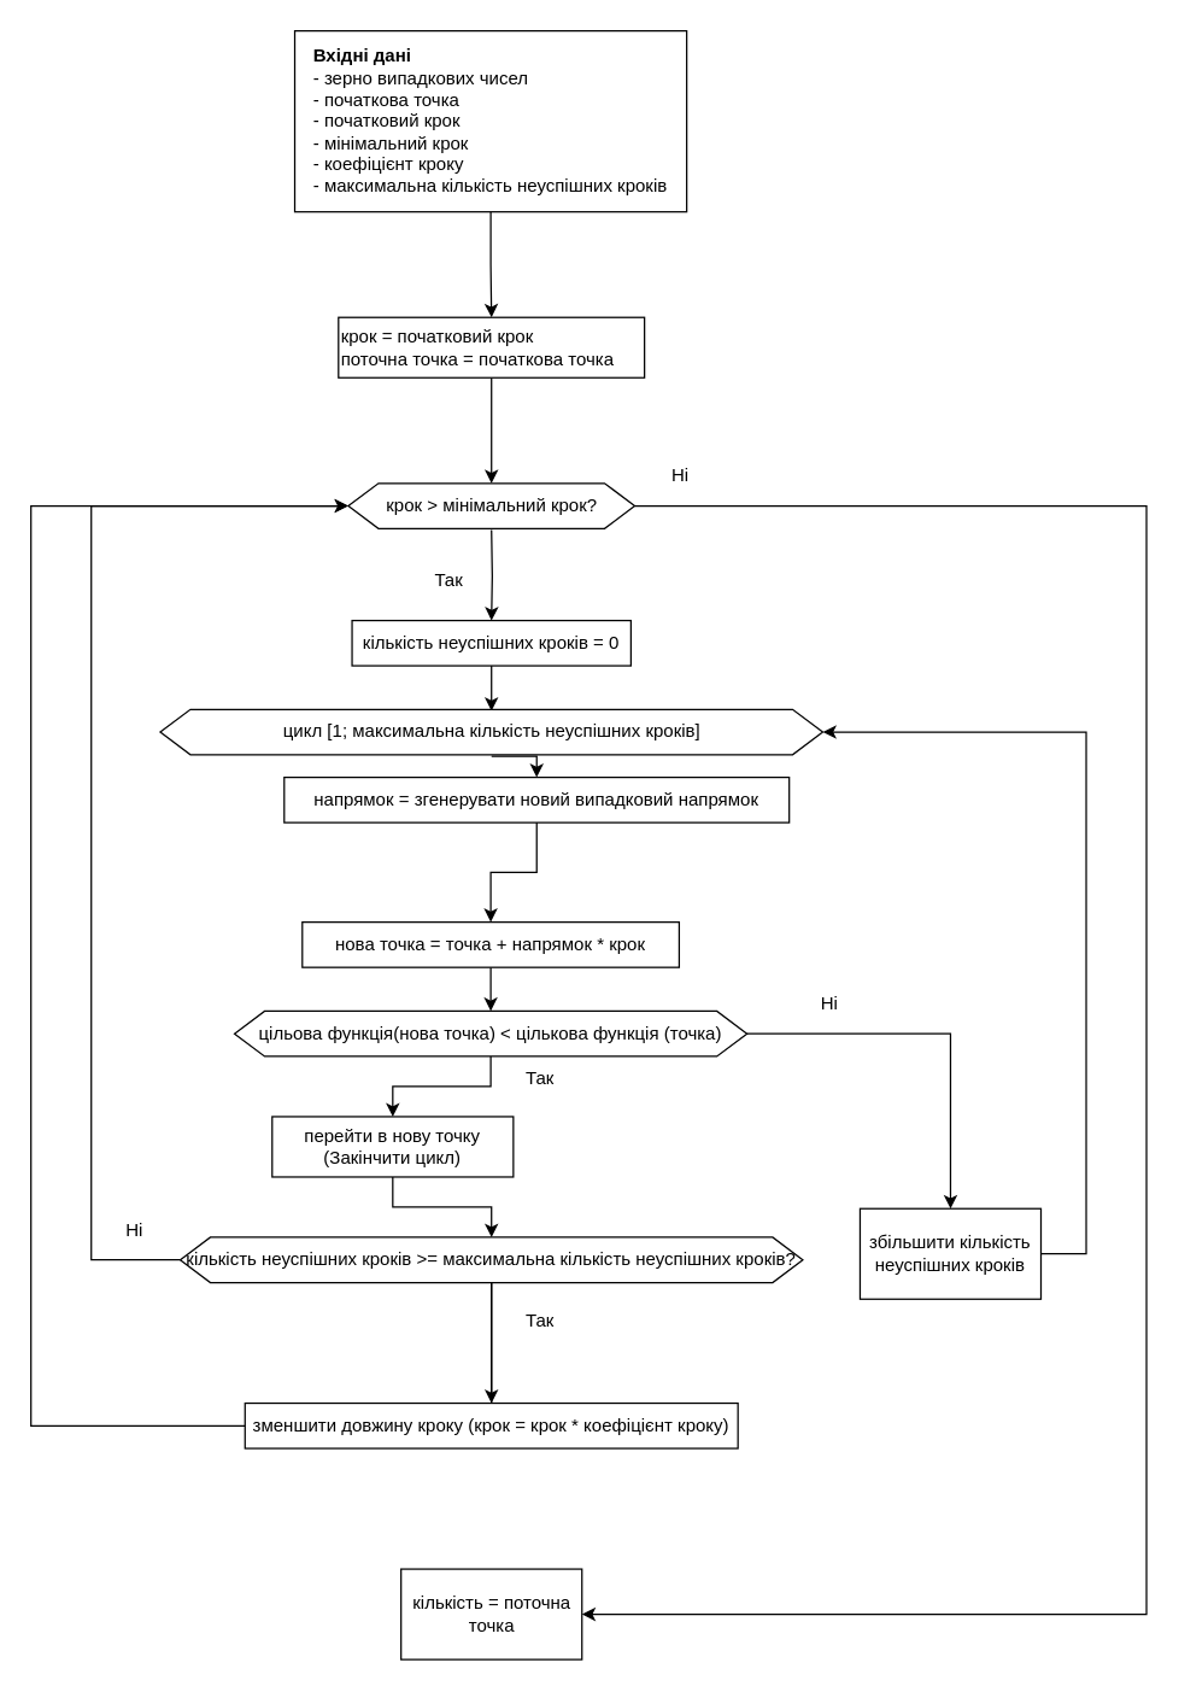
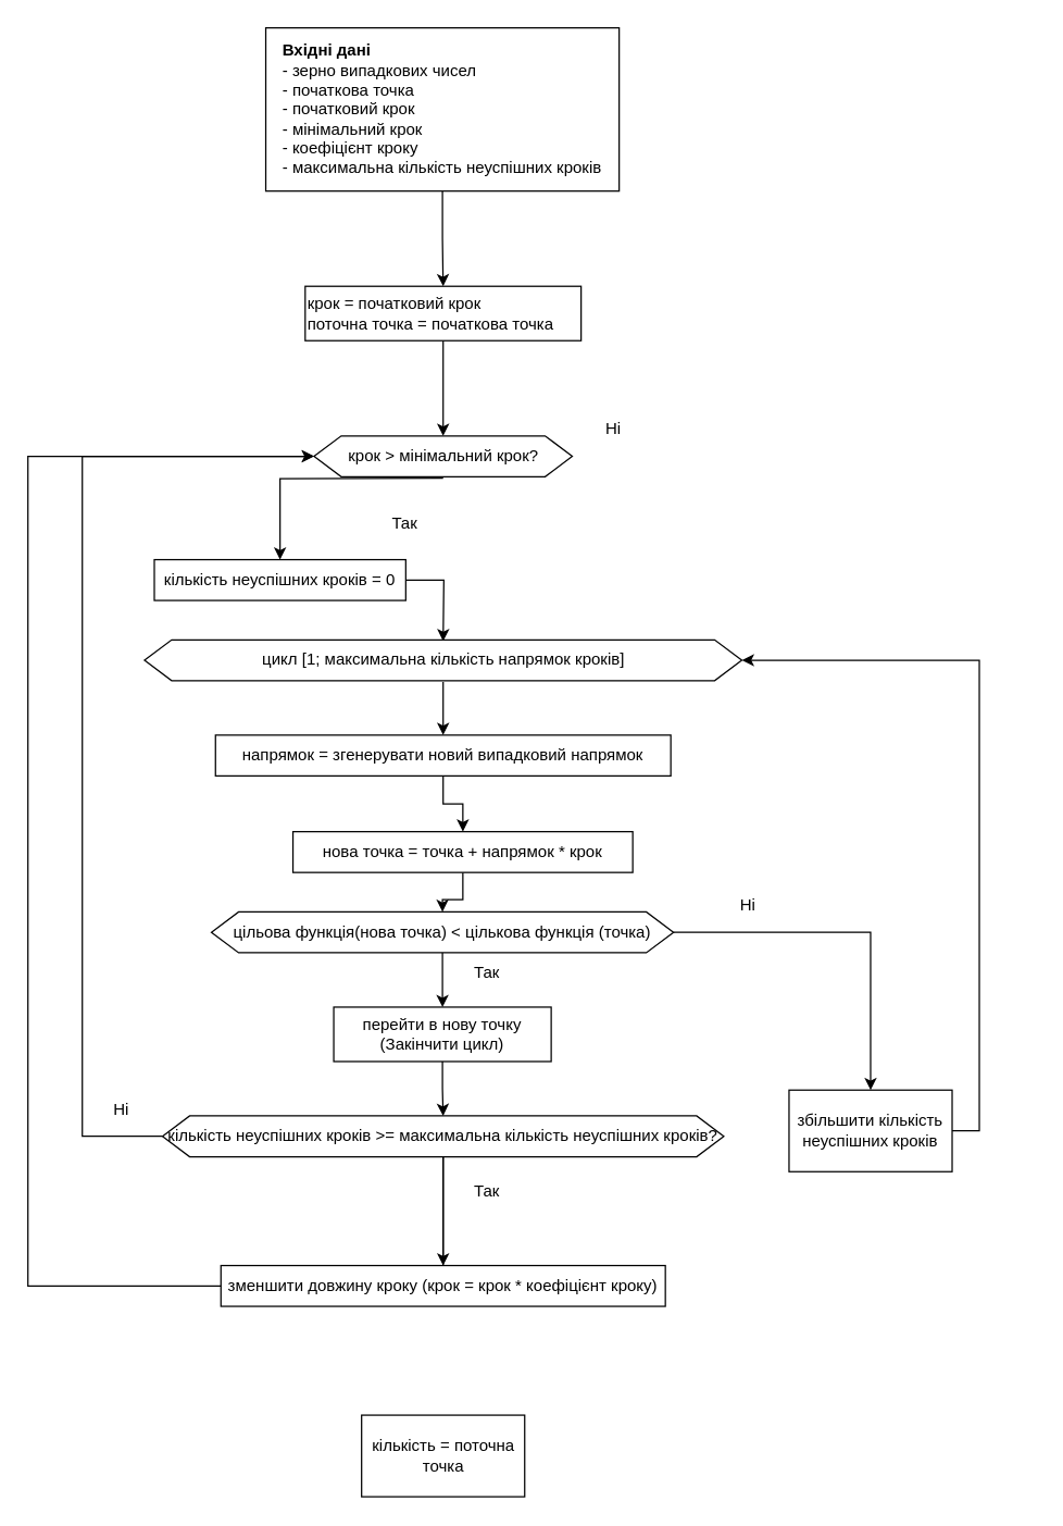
  <mxCell id="0" />
  <mxCell id="1" parent="0" />
  <mxCell id="2" style="edgeStyle=orthogonalEdgeStyle;rounded=0;orthogonalLoop=1;jettySize=auto;html=1;entryX=0.5;entryY=0;entryDx=0;entryDy=0;" edge="1" parent="1" source="3" target="5"><mxGeometry relative="1" as="geometry" /></mxCell>
  <mxCell id="3" value="&lt;div style=&quot;text-align: justify;&quot;&gt;&lt;span style=&quot;background-color: initial;&quot;&gt;&lt;b&gt;Вхідні дані&lt;/b&gt;&lt;/span&gt;&lt;/div&gt;&lt;div style=&quot;text-align: justify;&quot;&gt;&lt;span style=&quot;background-color: initial;&quot;&gt;- зерно випадкових чисел&lt;/span&gt;&lt;/div&gt;&lt;div style=&quot;text-align: justify;&quot;&gt;- початкова точка&lt;/div&gt;&lt;div style=&quot;text-align: justify;&quot;&gt;- початковий крок&amp;nbsp;&lt;/div&gt;&lt;div style=&quot;text-align: justify;&quot;&gt;- мінімальний крок&lt;/div&gt;&lt;div style=&quot;text-align: justify;&quot;&gt;- коефіцієнт кроку&lt;/div&gt;&lt;div style=&quot;text-align: justify;&quot;&gt;- максимальна кількість неуспішних кроків&lt;/div&gt;" style="rounded=0;whiteSpace=wrap;html=1;" vertex="1" parent="1"><mxGeometry x="195" y="20" width="260" height="120" as="geometry" /></mxCell>
  <mxCell id="4" style="edgeStyle=orthogonalEdgeStyle;rounded=0;orthogonalLoop=1;jettySize=auto;html=1;entryX=0.5;entryY=0;entryDx=0;entryDy=0;" edge="1" parent="1" source="5"><mxGeometry relative="1" as="geometry"><mxPoint x="325.5" y="320" as="targetPoint" /></mxGeometry></mxCell>
  <mxCell id="5" value="&lt;blockquote style=&quot;margin: 0 0 0 40px; border: none; padding: 0px;&quot;&gt;&lt;/blockquote&gt;&lt;span style=&quot;background-color: initial;&quot;&gt;&lt;div style=&quot;&quot;&gt;&lt;span style=&quot;background-color: initial;&quot;&gt;крок = початковий крок&lt;/span&gt;&lt;/div&gt;&lt;/span&gt;&lt;div style=&quot;&quot;&gt;поточна точка = початкова точка&lt;/div&gt;" style="rounded=0;whiteSpace=wrap;html=1;align=left;" vertex="1" parent="1"><mxGeometry x="224" y="210" width="203" height="40" as="geometry" /></mxCell>
  <mxCell id="6" style="edgeStyle=orthogonalEdgeStyle;rounded=0;orthogonalLoop=1;jettySize=auto;html=1;entryX=0.5;entryY=0;entryDx=0;entryDy=0;" edge="1" parent="1" target="8"><mxGeometry relative="1" as="geometry"><mxPoint x="325.5" y="351" as="sourcePoint" /></mxGeometry></mxCell>
  <mxCell id="7" style="edgeStyle=orthogonalEdgeStyle;rounded=0;orthogonalLoop=1;jettySize=auto;html=1;" edge="1" parent="1" source="8"><mxGeometry relative="1" as="geometry"><mxPoint x="325.5" y="471" as="targetPoint" /></mxGeometry></mxCell>
- <mxCell id="8" value="кількість неуспішних кроків = 0" style="rounded=0;whiteSpace=wrap;html=1;" vertex="1" parent="1"><mxGeometry x="233" y="411" width="185" height="30" as="geometry" /></mxCell>
+ <mxCell id="8" value="кількість неуспішних кроків = 0" style="rounded=0;whiteSpace=wrap;html=1;" vertex="1" parent="1"><mxGeometry x="113" y="411" width="185" height="30" as="geometry" /></mxCell>
  <mxCell id="9" value="Так" style="text;html=1;align=center;verticalAlign=middle;whiteSpace=wrap;rounded=0;" vertex="1" parent="1"><mxGeometry x="280" y="370" width="35" height="30" as="geometry" /></mxCell>
  <mxCell id="10" style="edgeStyle=orthogonalEdgeStyle;rounded=0;orthogonalLoop=1;jettySize=auto;html=1;entryX=0.5;entryY=0;entryDx=0;entryDy=0;" edge="1" parent="1" source="11" target="13"><mxGeometry relative="1" as="geometry" /></mxCell>
- <mxCell id="11" value="напрямок = згенерувати новий випадковий напрямок" style="rounded=0;whiteSpace=wrap;html=1;" vertex="1" parent="1"><mxGeometry x="188" y="515" width="335" height="30" as="geometry" /></mxCell>
+ <mxCell id="11" value="напрямок = згенерувати новий випадковий напрямок" style="rounded=0;whiteSpace=wrap;html=1;" vertex="1" parent="1"><mxGeometry x="158" y="540" width="335" height="30" as="geometry" /></mxCell>
  <mxCell id="12" style="edgeStyle=orthogonalEdgeStyle;rounded=0;orthogonalLoop=1;jettySize=auto;html=1;entryX=0.5;entryY=0;entryDx=0;entryDy=0;" edge="1" parent="1" source="13" target="31"><mxGeometry relative="1" as="geometry" /></mxCell>
- <mxCell id="13" value="нова точка = точка + напрямок * крок" style="rounded=0;whiteSpace=wrap;html=1;" vertex="1" parent="1"><mxGeometry x="200" y="611" width="250" height="30" as="geometry" /></mxCell>
+ <mxCell id="13" value="нова точка = точка + напрямок * крок" style="rounded=0;whiteSpace=wrap;html=1;" vertex="1" parent="1"><mxGeometry x="215" y="611" width="250" height="30" as="geometry" /></mxCell>
  <mxCell id="14" style="edgeStyle=orthogonalEdgeStyle;rounded=0;orthogonalLoop=1;jettySize=auto;html=1;entryX=0.5;entryY=0;entryDx=0;entryDy=0;exitX=1;exitY=0.5;exitDx=0;exitDy=0;" edge="1" parent="1" source="31" target="16"><mxGeometry relative="1" as="geometry"><mxPoint x="558" y="721" as="sourcePoint" /></mxGeometry></mxCell>
  <mxCell id="15" style="edgeStyle=orthogonalEdgeStyle;rounded=0;orthogonalLoop=1;jettySize=auto;html=1;entryX=1;entryY=0.5;entryDx=0;entryDy=0;" edge="1" parent="1" source="16" target="24"><mxGeometry relative="1" as="geometry"><Array as="points"><mxPoint x="720" y="831" /><mxPoint x="720" y="485" /></Array></mxGeometry></mxCell>
- <mxCell id="16" value="збільшити кількість неуспішних кроків" style="rounded=0;whiteSpace=wrap;html=1;" vertex="1" parent="1"><mxGeometry x="570" y="801" width="120" height="60" as="geometry" /></mxCell>
+ <mxCell id="16" value="збільшити кількість неуспішних кроків" style="rounded=0;whiteSpace=wrap;html=1;" vertex="1" parent="1"><mxGeometry x="580" y="801" width="120" height="60" as="geometry" /></mxCell>
  <mxCell id="17" value="Ні" style="text;html=1;align=center;verticalAlign=middle;whiteSpace=wrap;rounded=0;" vertex="1" parent="1"><mxGeometry x="520" y="650" width="60" height="30" as="geometry" /></mxCell>
  <mxCell id="18" style="edgeStyle=orthogonalEdgeStyle;rounded=0;orthogonalLoop=1;jettySize=auto;html=1;entryX=0.5;entryY=0;entryDx=0;entryDy=0;" edge="1" parent="1" source="19" target="28"><mxGeometry relative="1" as="geometry" /></mxCell>
- <mxCell id="19" value="перейти в нову точку&lt;div&gt;(Закінчити цикл)&lt;/div&gt;" style="rounded=0;whiteSpace=wrap;html=1;" vertex="1" parent="1"><mxGeometry x="180" y="740" width="160" height="40" as="geometry" /></mxCell>
+ <mxCell id="19" value="перейти в нову точку&lt;div&gt;(Закінчити цикл)&lt;/div&gt;" style="rounded=0;whiteSpace=wrap;html=1;" vertex="1" parent="1"><mxGeometry x="245" y="740" width="160" height="40" as="geometry" /></mxCell>
  <mxCell id="20" value="Так" style="text;html=1;align=center;verticalAlign=middle;whiteSpace=wrap;rounded=0;" vertex="1" parent="1"><mxGeometry x="327.5" y="700" width="60" height="30" as="geometry" /></mxCell>
  <mxCell id="21" style="edgeStyle=orthogonalEdgeStyle;rounded=0;orthogonalLoop=1;jettySize=auto;html=1;entryX=0.5;entryY=0;entryDx=0;entryDy=0;" edge="1" parent="1" target="11"><mxGeometry relative="1" as="geometry"><mxPoint x="325.5" y="501" as="sourcePoint" /></mxGeometry></mxCell>
- <mxCell id="22" style="edgeStyle=orthogonalEdgeStyle;rounded=0;orthogonalLoop=1;jettySize=auto;html=1;entryX=1;entryY=0.5;entryDx=0;entryDy=0;" edge="1" parent="1" source="23" target="34"><mxGeometry relative="1" as="geometry"><Array as="points"><mxPoint x="760" y="335" /><mxPoint x="760" y="1070" /></Array></mxGeometry></mxCell>
  <mxCell id="23" value="крок &amp;gt; мінімальний крок?" style="shape=hexagon;perimeter=hexagonPerimeter2;whiteSpace=wrap;html=1;fixedSize=1;" vertex="1" parent="1"><mxGeometry x="230.5" y="320" width="190" height="30" as="geometry" /></mxCell>
- <mxCell id="24" value="цикл [1; максимальна кількість неуспішних кроків]" style="shape=hexagon;perimeter=hexagonPerimeter2;whiteSpace=wrap;html=1;fixedSize=1;" vertex="1" parent="1"><mxGeometry x="105.75" y="470" width="439.5" height="30" as="geometry" /></mxCell>
+ <mxCell id="24" value="цикл [1; максимальна кількість напрямок кроків]" style="shape=hexagon;perimeter=hexagonPerimeter2;whiteSpace=wrap;html=1;fixedSize=1;" vertex="1" parent="1"><mxGeometry x="105.75" y="470" width="439.5" height="30" as="geometry" /></mxCell>
  <mxCell id="25" style="edgeStyle=orthogonalEdgeStyle;rounded=0;orthogonalLoop=1;jettySize=auto;html=1;entryX=0;entryY=0.5;entryDx=0;entryDy=0;" edge="1" parent="1" source="28" target="23"><mxGeometry relative="1" as="geometry"><Array as="points"><mxPoint x="326" y="945" /><mxPoint x="20" y="945" /><mxPoint x="20" y="335" /></Array></mxGeometry></mxCell>
  <mxCell id="26" style="edgeStyle=orthogonalEdgeStyle;rounded=0;orthogonalLoop=1;jettySize=auto;html=1;entryX=0.5;entryY=0;entryDx=0;entryDy=0;" edge="1" parent="1" source="28" target="29"><mxGeometry relative="1" as="geometry" /></mxCell>
  <mxCell id="27" style="edgeStyle=orthogonalEdgeStyle;rounded=0;orthogonalLoop=1;jettySize=auto;html=1;entryX=0;entryY=0.5;entryDx=0;entryDy=0;" edge="1" parent="1" source="28" target="23"><mxGeometry relative="1" as="geometry"><Array as="points"><mxPoint x="60" y="835" /><mxPoint x="60" y="335" /></Array></mxGeometry></mxCell>
  <mxCell id="28" value="кількість неуспішних кроків &amp;gt;= максимальна кількість неуспішних кроків?" style="shape=hexagon;perimeter=hexagonPerimeter2;whiteSpace=wrap;html=1;fixedSize=1;" vertex="1" parent="1"><mxGeometry x="119" y="820" width="413" height="30" as="geometry" /></mxCell>
  <mxCell id="29" value="зменшити довжину кроку (крок = крок * коефіцієнт кроку)" style="rounded=0;whiteSpace=wrap;html=1;" vertex="1" parent="1"><mxGeometry x="162" y="930" width="327" height="30" as="geometry" /></mxCell>
  <mxCell id="30" style="edgeStyle=orthogonalEdgeStyle;rounded=0;orthogonalLoop=1;jettySize=auto;html=1;" edge="1" parent="1" source="31" target="19"><mxGeometry relative="1" as="geometry" /></mxCell>
  <mxCell id="31" value="цільова функція(нова точка) &amp;lt; цількова функція (точка)" style="shape=hexagon;perimeter=hexagonPerimeter2;whiteSpace=wrap;html=1;fixedSize=1;" vertex="1" parent="1"><mxGeometry x="155" y="670" width="340" height="30" as="geometry" /></mxCell>
  <mxCell id="32" value="Ні" style="text;html=1;align=center;verticalAlign=middle;whiteSpace=wrap;rounded=0;" vertex="1" parent="1"><mxGeometry x="59" y="801" width="60" height="30" as="geometry" /></mxCell>
  <mxCell id="33" value="Так" style="text;html=1;align=center;verticalAlign=middle;whiteSpace=wrap;rounded=0;" vertex="1" parent="1"><mxGeometry x="327.5" y="861" width="60" height="30" as="geometry" /></mxCell>
  <mxCell id="34" value="кількість = поточна точка" style="rounded=0;whiteSpace=wrap;html=1;" vertex="1" parent="1"><mxGeometry x="265.5" y="1040" width="120" height="60" as="geometry" /></mxCell>
  <mxCell id="35" value="Ні" style="text;html=1;align=center;verticalAlign=middle;whiteSpace=wrap;rounded=0;" vertex="1" parent="1"><mxGeometry x="420.5" y="300" width="60" height="30" as="geometry" /></mxCell>
